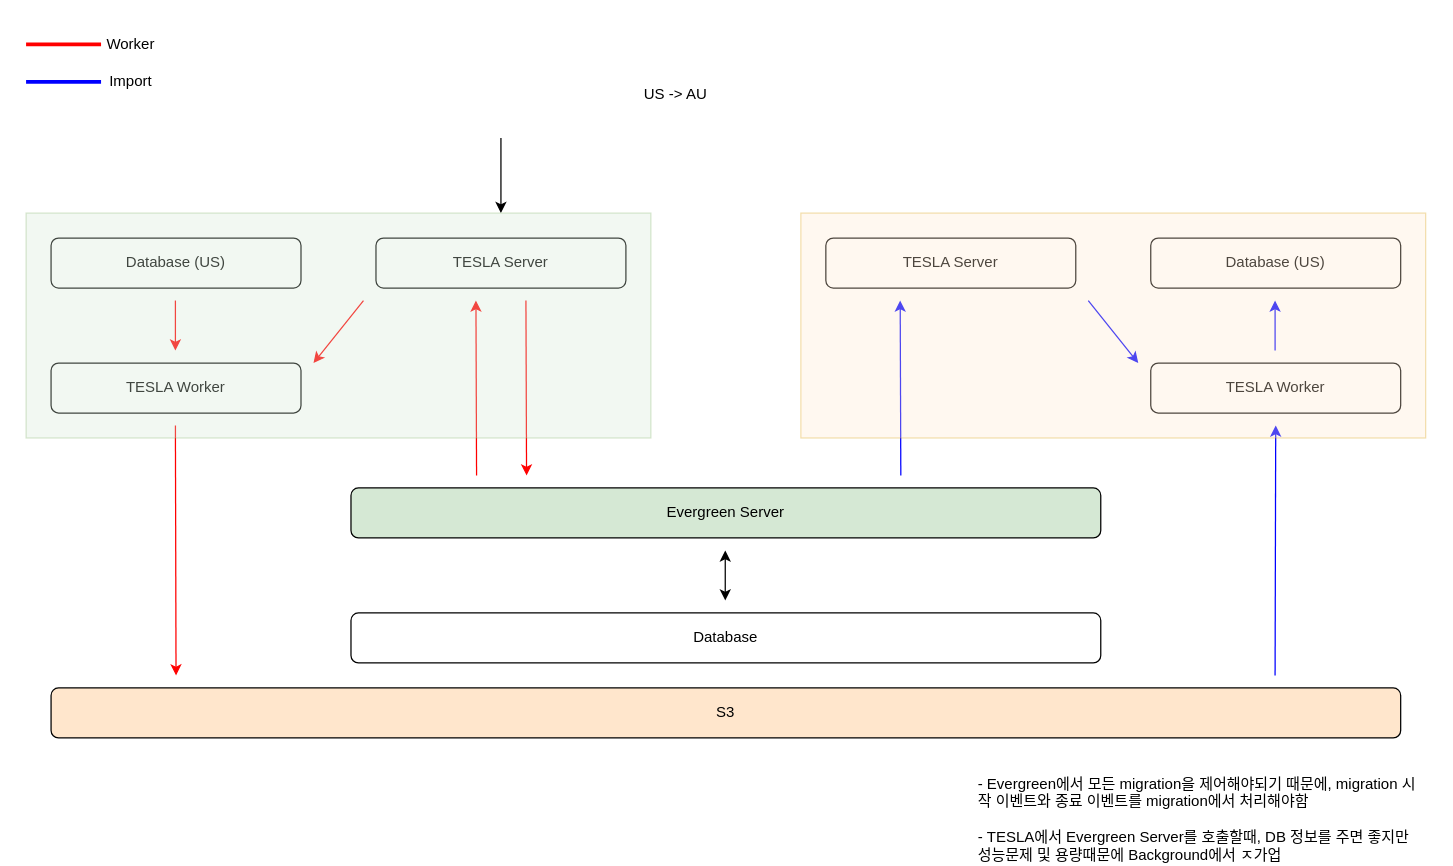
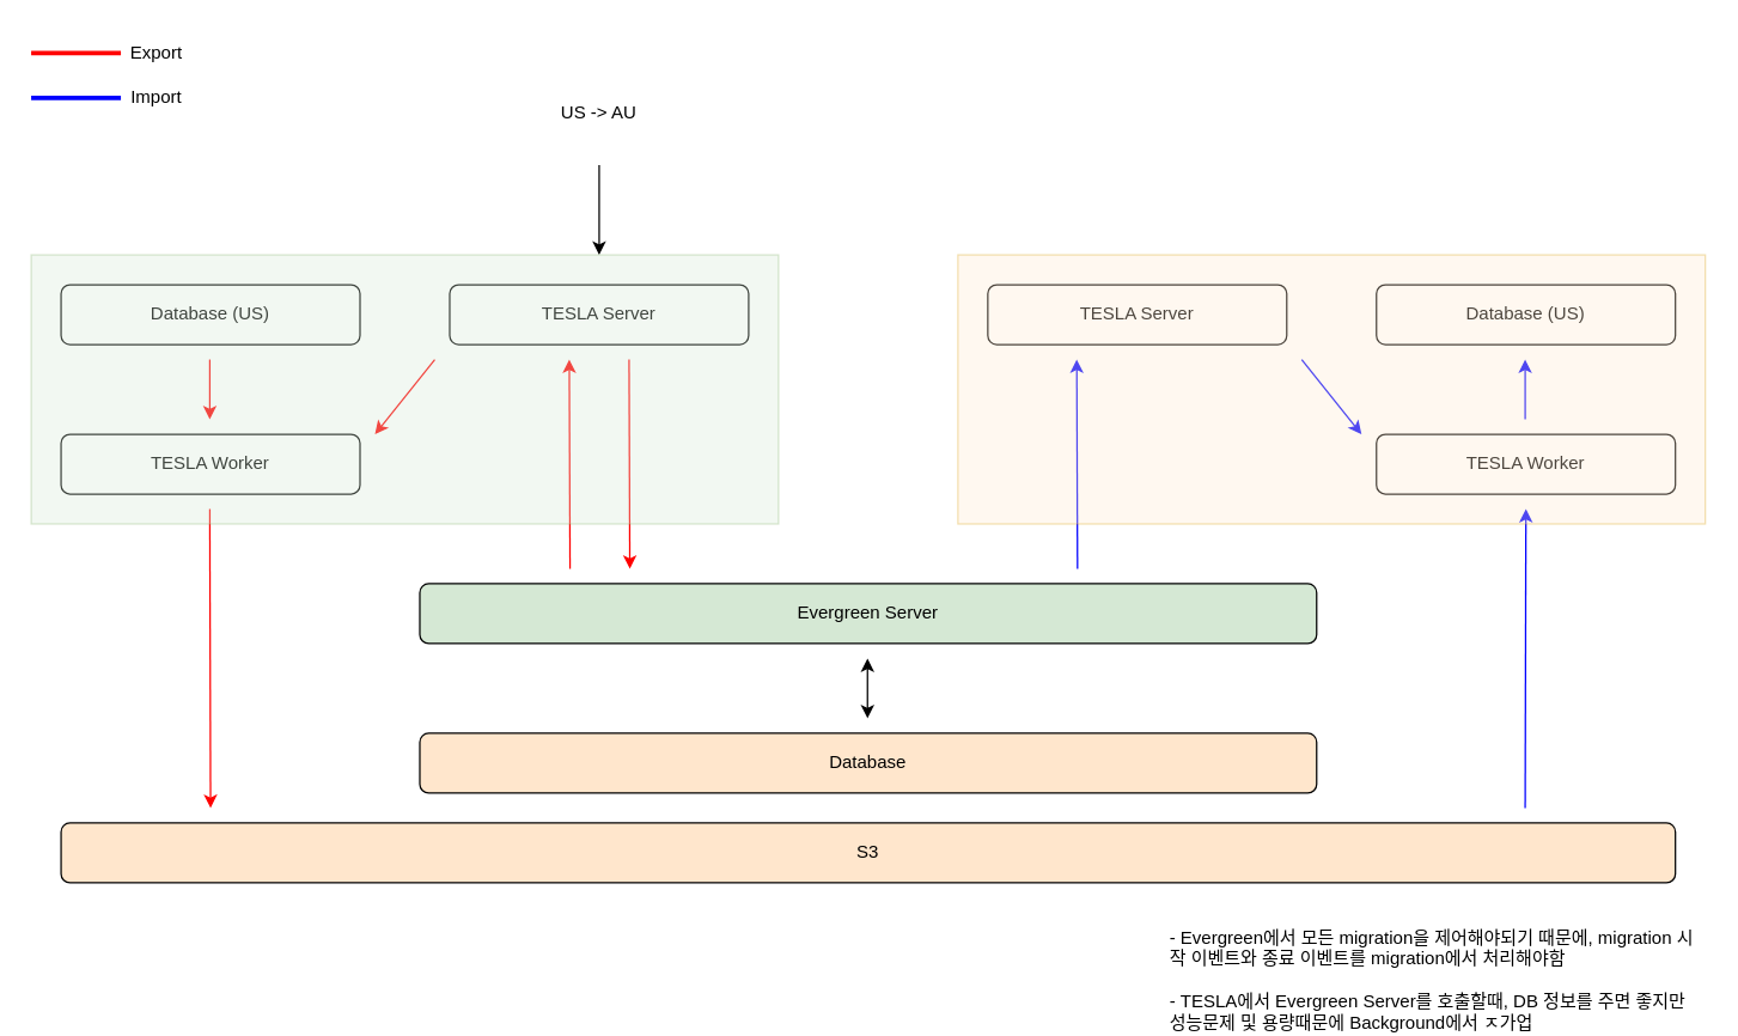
  <mxCell id="0" />
  <mxCell id="1" parent="0" />
  <mxCell id="2" value="Evergreen Server" style="rounded=1;whiteSpace=wrap;html=1;fillColor=#d5e8d4;" vertex="1" parent="1"><mxGeometry x="280" y="390" width="600" height="40" as="geometry" /></mxCell>
  <mxCell id="3" value="" style="endArrow=classic;html=1;rounded=0;" edge="1" parent="1"><mxGeometry width="50" height="50" relative="1" as="geometry"><mxPoint x="400" y="110" as="sourcePoint" /><mxPoint x="400" y="170" as="targetPoint" /></mxGeometry></mxCell>
- <mxCell id="4" value="US -&amp;gt; AU" style="text;html=1;align=center;verticalAlign=middle;whiteSpace=wrap;rounded=0;" vertex="1" parent="1"><mxGeometry x="510" y="60" width="60" height="30" as="geometry" /></mxCell>
+ <mxCell id="4" value="US -&amp;gt; AU" style="text;html=1;align=center;verticalAlign=middle;whiteSpace=wrap;rounded=0;" vertex="1" parent="1"><mxGeometry x="370" y="60" width="60" height="30" as="geometry" /></mxCell>
  <mxCell id="5" value="Database (US)" style="rounded=1;whiteSpace=wrap;html=1;" vertex="1" parent="1"><mxGeometry y="190" width="200" height="40" as="geometry" x="40" /></mxCell>
  <mxCell id="6" value="" style="endArrow=classic;html=1;rounded=0;strokeColor=#0000FF;" edge="1" parent="1"><mxGeometry width="50" height="50" relative="1" as="geometry"><mxPoint x="1019.5" y="540" as="sourcePoint" /><mxPoint x="1020" y="340" as="targetPoint" /></mxGeometry></mxCell>
- <mxCell id="7" value="Database" style="rounded=1;whiteSpace=wrap;html=1;" vertex="1" parent="1"><mxGeometry x="280" y="490" width="600" height="40" as="geometry" /></mxCell>
+ <mxCell id="7" value="Database" style="rounded=1;whiteSpace=wrap;html=1;fillColor=#ffe6cc;" vertex="1" parent="1"><mxGeometry x="280" y="490" width="600" height="40" as="geometry" /></mxCell>
  <mxCell id="8" value="TESLA Worker" style="rounded=1;whiteSpace=wrap;html=1;" vertex="1" parent="1"><mxGeometry y="290" width="200" height="40" as="geometry" x="40" /></mxCell>
  <mxCell id="9" value="S3" style="rounded=1;whiteSpace=wrap;html=1;fillColor=#ffe6cc;" vertex="1" parent="1"><mxGeometry y="550" width="1080" height="40" as="geometry" x="40" /></mxCell>
  <mxCell id="10" value="" style="endArrow=classic;html=1;rounded=0;strokeColor=#FF0000;" edge="1" parent="1"><mxGeometry width="50" height="50" relative="1" as="geometry"><mxPoint x="290" y="240" as="sourcePoint" /><mxPoint x="250" y="290" as="targetPoint" /></mxGeometry></mxCell>
  <mxCell id="11" value="" style="endArrow=classic;html=1;rounded=0;strokeColor=#FF0000;" edge="1" parent="1"><mxGeometry width="50" height="50" relative="1" as="geometry"><mxPoint x="139.5" y="240" as="sourcePoint" /><mxPoint x="139.5" y="280" as="targetPoint" /></mxGeometry></mxCell>
  <mxCell id="12" value="" style="endArrow=classic;html=1;rounded=0;strokeColor=#FF0000;" edge="1" parent="1"><mxGeometry width="50" height="50" relative="1" as="geometry"><mxPoint x="139.5" y="340" as="sourcePoint" /><mxPoint x="140" y="540" as="targetPoint" /></mxGeometry></mxCell>
  <mxCell id="13" value="" style="endArrow=classic;html=1;rounded=0;strokeColor=#FF0000;" edge="1" parent="1"><mxGeometry width="50" height="50" relative="1" as="geometry"><mxPoint x="420" y="240" as="sourcePoint" /><mxPoint x="420.5" y="380" as="targetPoint" /></mxGeometry></mxCell>
  <mxCell id="14" value="" style="endArrow=classic;html=1;rounded=0;endFill=1;startArrow=classic;startFill=1;" edge="1" parent="1"><mxGeometry width="50" height="50" relative="1" as="geometry"><mxPoint x="579.5" y="440" as="sourcePoint" /><mxPoint x="579.5" y="480" as="targetPoint" /></mxGeometry></mxCell>
  <mxCell id="15" value="" style="endArrow=classic;html=1;rounded=0;strokeColor=#0000FF;" edge="1" parent="1"><mxGeometry width="50" height="50" relative="1" as="geometry"><mxPoint x="720" y="380" as="sourcePoint" /><mxPoint x="719.5" y="240" as="targetPoint" /></mxGeometry></mxCell>
  <mxCell id="16" value="- Evergreen에서 모든 migration을 제어해야되기 때문에, migration 시작 이벤트와 종료 이벤트를 migration에서 처리해야함&lt;br&gt;&lt;br&gt;- TESLA에서 Evergreen Server를 호출할때, DB 정보를 주면 좋지만 성능문제 및 용량때문에 Background에서 ㅈ가업" style="text;html=1;align=left;verticalAlign=middle;whiteSpace=wrap;rounded=0;" vertex="1" parent="1"><mxGeometry x="780" y="640" width="360" height="30" as="geometry" /></mxCell>
  <mxCell id="17" value="TESLA Worker" style="rounded=1;whiteSpace=wrap;html=1;" vertex="1" parent="1"><mxGeometry x="920" y="290" width="200" height="40" as="geometry" /></mxCell>
  <mxCell id="18" value="TESLA Server" style="rounded=1;whiteSpace=wrap;html=1;" vertex="1" parent="1"><mxGeometry x="300" y="190" width="200" height="40" as="geometry" /></mxCell>
  <mxCell id="19" value="TESLA Server" style="rounded=1;whiteSpace=wrap;html=1;" vertex="1" parent="1"><mxGeometry x="660" y="190" width="200" height="40" as="geometry" /></mxCell>
  <mxCell id="20" value="Database (US)" style="rounded=1;whiteSpace=wrap;html=1;" vertex="1" parent="1"><mxGeometry x="920" y="190" width="200" height="40" as="geometry" /></mxCell>
  <mxCell id="21" value="" style="endArrow=classic;html=1;rounded=0;strokeColor=#FF0000;" edge="1" parent="1"><mxGeometry width="50" height="50" relative="1" as="geometry"><mxPoint x="380.5" y="380" as="sourcePoint" /><mxPoint x="380" y="240" as="targetPoint" /></mxGeometry></mxCell>
  <mxCell id="22" value="" style="endArrow=classic;html=1;rounded=0;strokeColor=#0000FF;" edge="1" parent="1"><mxGeometry width="50" height="50" relative="1" as="geometry"><mxPoint x="870" y="240" as="sourcePoint" /><mxPoint x="910" y="290" as="targetPoint" /></mxGeometry></mxCell>
  <mxCell id="23" value="" style="endArrow=classic;html=1;rounded=0;strokeColor=#0000FF;" edge="1" parent="1"><mxGeometry width="50" height="50" relative="1" as="geometry"><mxPoint x="1019.5" y="280" as="sourcePoint" /><mxPoint x="1019.5" y="240" as="targetPoint" /></mxGeometry></mxCell>
  <mxCell id="24" value="" style="rounded=0;whiteSpace=wrap;html=1;fillColor=#d5e8d4;strokeColor=#82b366;opacity=30;" vertex="1" parent="1"><mxGeometry x="20" y="170" width="500" height="180" as="geometry" /></mxCell>
  <mxCell id="25" value="" style="rounded=0;whiteSpace=wrap;html=1;fillColor=#ffe6cc;strokeColor=#d79b00;opacity=30;" vertex="1" parent="1"><mxGeometry x="640" y="170" width="500" height="180" as="geometry" /></mxCell>
  <mxCell id="26" value="" style="endArrow=none;html=1;rounded=0;strokeColor=#FF0000;endFill=0;strokeWidth=3;" edge="1" parent="1"><mxGeometry width="50" height="50" relative="1" as="geometry"><mxPoint x="20" y="35" as="sourcePoint" /><mxPoint x="80" y="35" as="targetPoint" /></mxGeometry></mxCell>
  <mxCell id="27" value="" style="endArrow=none;html=1;rounded=0;strokeColor=#0000FF;endFill=0;strokeWidth=3;" edge="1" parent="1"><mxGeometry width="50" height="50" relative="1" as="geometry"><mxPoint x="20" y="65" as="sourcePoint" /><mxPoint x="80" y="65" as="targetPoint" /></mxGeometry></mxCell>
- <mxCell id="28" value="Worker" style="text;html=1;align=center;verticalAlign=middle;whiteSpace=wrap;rounded=0;" vertex="1" parent="1"><mxGeometry x="74" y="20" width="60" height="30" as="geometry" /></mxCell>
+ <mxCell id="28" value="Export" style="text;html=1;align=center;verticalAlign=middle;whiteSpace=wrap;rounded=0;" vertex="1" parent="1"><mxGeometry x="74" y="20" width="60" height="30" as="geometry" /></mxCell>
  <mxCell id="29" value="Import" style="text;html=1;align=center;verticalAlign=middle;whiteSpace=wrap;rounded=0;" vertex="1" parent="1"><mxGeometry x="74" y="50" width="60" height="30" as="geometry" /></mxCell>
